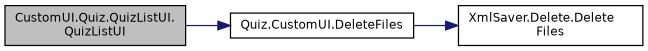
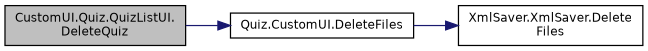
  digraph {
    rankdir=LR
    node [color=black fillcolor=white fontname=Helvetica fontsize=10 shape=record style=filled]
    edge [color=midnightblue fontname=Helvetica fontsize=10 labelfontname=Helvetica labelfontsize=10 style=solid]
-   n1 [fillcolor=grey75 fontcolor=black height=0.2 label="CustomUI.Quiz.QuizListUI.\lQuizListUI" width=0.4]
+   n1 [fillcolor=grey75 fontcolor=black height=0.2 label="CustomUI.Quiz.QuizListUI.\lDeleteQuiz" width=0.4]
    n2 [height=0.2 label="Quiz.CustomUI.DeleteFiles" width=0.4]
-   n3 [height=0.2 label="XmlSaver.Delete.Delete\lFiles" width=0.4]
+   n3 [height=0.2 label="XmlSaver.XmlSaver.Delete\lFiles" width=0.4]
    n1 -> n2
    n2 -> n3
  }
